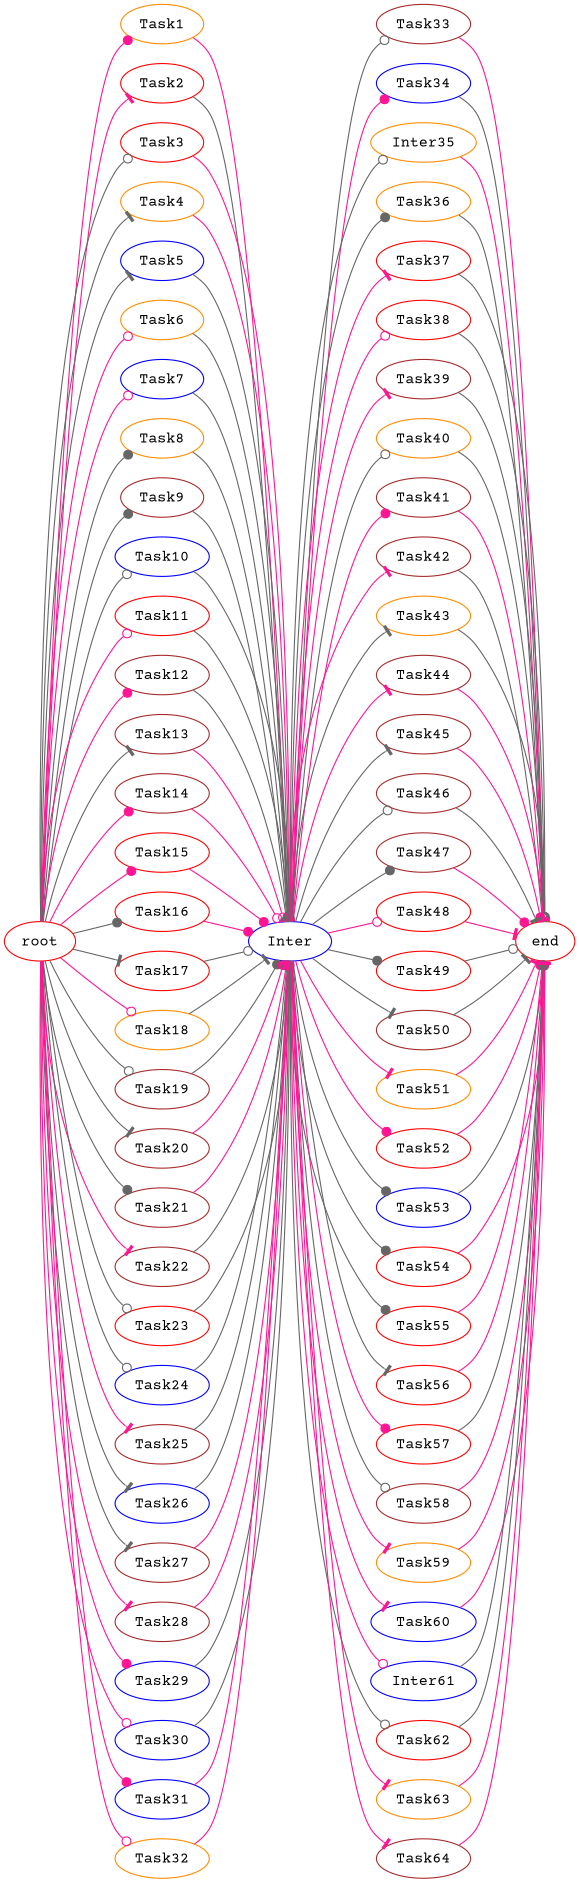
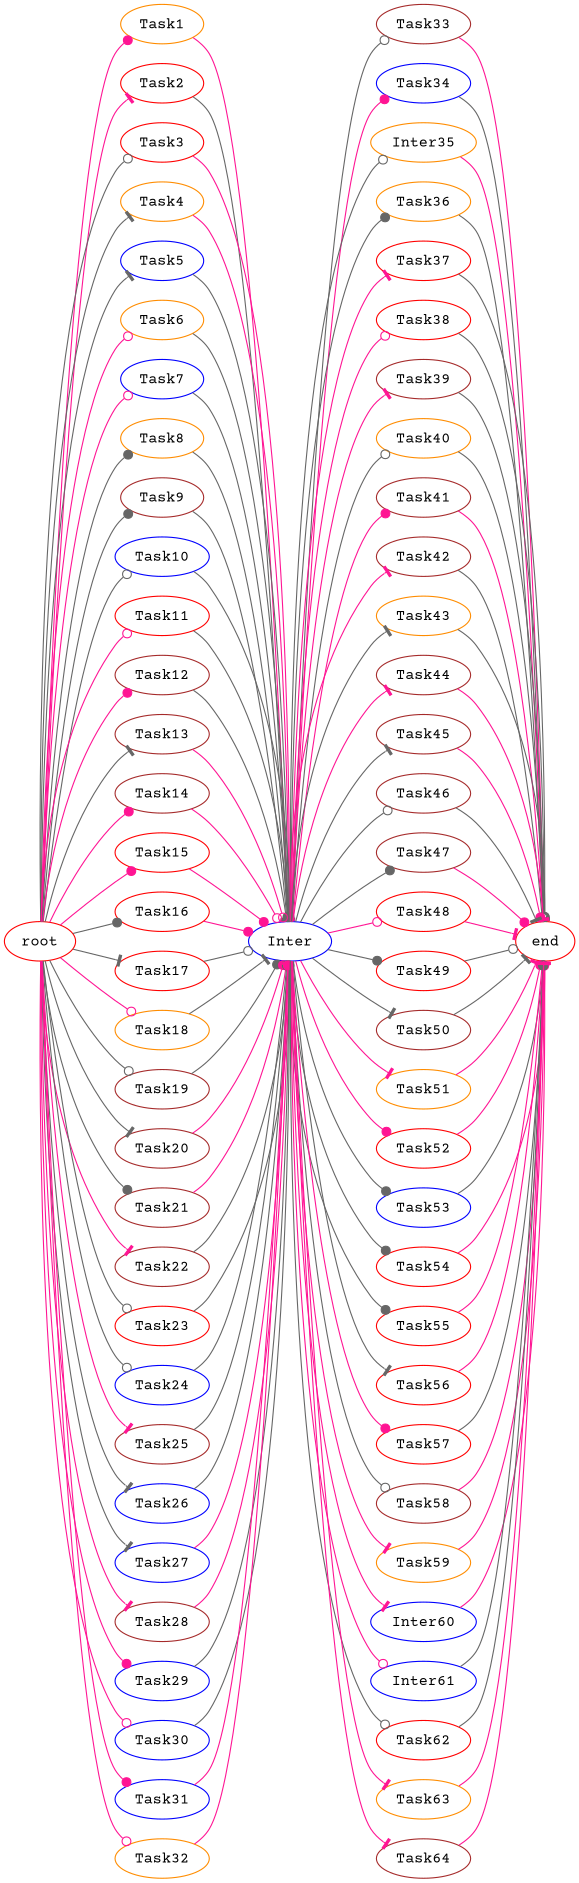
  digraph {
    fontname="Courier Prime"
    rankdir=LR
    node [color=brown fontname="Courier Prime"]
    edge [arrowhead=tee color=gray40 fontname="Courier Prime"]
    root [color=red]
    Task1 [color=darkorange]
    Task2 [color=red]
    Task3 [color=red]
    Task4 [color=darkorange]
    Task5 [color=blue]
    Task6 [color=darkorange]
    Task7 [color=blue]
    Task8 [color=darkorange]
    Task9
    Task10 [color=blue]
    Task11 [color=red]
    Task12
    Task13
    Task14
    Task15 [color=red]
    Task16 [color=red]
    Task17 [color=red]
    Task18 [color=darkorange]
    Task19
    Task20
    Task21
    Task22
    Task23 [color=red]
    Task24 [color=blue]
    Task25
    Task26 [color=blue]
-   Task27
+   Task27 [color=blue]
    Task28
    Task29 [color=blue]
    Task30 [color=blue]
    Task31 [color=blue]
    Task32 [color=darkorange]
    Inter [color=blue]
    end [color=red]
    Task33
    Task34 [color=blue]
    n38 [color=darkorange label=Inter35]
    Task36 [color=darkorange]
    Task37 [color=red]
    Task38 [color=red]
    Task39
    Task40 [color=darkorange]
    Task41
    Task42
    Task43 [color=darkorange]
    Task44
    Task45
    Task46
    Task47
    Task48 [color=red]
    Task49 [color=red]
    Task50
    Task51 [color=darkorange]
    Task52 [color=red]
    Task53 [color=blue]
    Task54 [color=red]
    Task55 [color=red]
    Task56 [color=red]
    Task57 [color=red]
    Task58
    Task59 [color=darkorange]
-   Task60 [color=blue]
+   Task60 [color=blue label=Inter60]
    n64 [color=blue label=Inter61]
    Task62 [color=red]
    Task63 [color=darkorange]
    Task64
    root -> Task1 [arrowhead=dot color=deeppink]
    root -> Task2 [color=deeppink]
    root -> Task3 [arrowhead=odot]
    root -> Task4
    root -> Task5
    root -> Task6 [arrowhead=odot color=deeppink]
    root -> Task7 [arrowhead=odot color=deeppink]
    root -> Task8 [arrowhead=dot]
    root -> Task9 [arrowhead=dot]
    root -> Task10 [arrowhead=odot]
    root -> Task11 [arrowhead=odot color=deeppink]
    root -> Task12 [arrowhead=dot color=deeppink]
    root -> Task13
    root -> Task14 [arrowhead=dot color=deeppink]
    root -> Task15 [arrowhead=dot color=deeppink]
    root -> Task16 [arrowhead=dot]
    root -> Task17
    root -> Task18 [arrowhead=odot color=deeppink]
    root -> Task19 [arrowhead=odot]
    root -> Task20
    root -> Task21 [arrowhead=dot]
    root -> Task22 [color=deeppink]
    root -> Task23 [arrowhead=odot]
    root -> Task24 [arrowhead=odot]
    root -> Task25 [color=deeppink]
    root -> Task26
    root -> Task27
    root -> Task28 [color=deeppink]
    root -> Task29 [arrowhead=dot color=deeppink]
    root -> Task30 [arrowhead=odot color=deeppink]
    root -> Task31 [arrowhead=dot color=deeppink]
    root -> Task32 [arrowhead=odot color=deeppink]
    Task1 -> Inter [arrowhead=dot color=deeppink]
    Task2 -> Inter [arrowhead=dot]
    Task3 -> Inter [color=deeppink]
    Task4 -> Inter [arrowhead=odot color=deeppink]
    Task5 -> Inter [arrowhead=dot]
    Task6 -> Inter [arrowhead=dot]
    Task7 -> Inter
    Task8 -> Inter [arrowhead=odot]
    Task9 -> Inter
    Task10 -> Inter [arrowhead=odot]
    Task11 -> Inter
    Task12 -> Inter
    Task13 -> Inter [arrowhead=odot color=deeppink]
    Task14 -> Inter [arrowhead=odot color=deeppink]
    Task15 -> Inter [arrowhead=dot color=deeppink]
    Task16 -> Inter [arrowhead=dot color=deeppink]
    Task17 -> Inter [arrowhead=odot]
    Task18 -> Inter
    Task19 -> Inter [arrowhead=dot]
    Task20 -> Inter [arrowhead=dot color=deeppink]
    Task21 -> Inter [arrowhead=dot color=deeppink]
    Task22 -> Inter [arrowhead=odot]
    Task23 -> Inter [arrowhead=dot]
    Task24 -> Inter [arrowhead=dot]
    Task25 -> Inter [arrowhead=dot]
    Task26 -> Inter
    Task27 -> Inter [arrowhead=dot color=deeppink]
    Task28 -> Inter [arrowhead=dot color=deeppink]
    Task29 -> Inter [arrowhead=odot]
    Task30 -> Inter [arrowhead=odot]
    Task31 -> Inter [arrowhead=dot color=deeppink]
    Task32 -> Inter [color=deeppink]
    Inter -> Task33 [arrowhead=odot]
    Inter -> Task34 [arrowhead=dot color=deeppink]
    Inter -> n38 [arrowhead=odot]
    Inter -> Task36 [arrowhead=dot]
    Inter -> Task37 [color=deeppink]
    Inter -> Task38 [arrowhead=odot color=deeppink]
    Inter -> Task39 [color=deeppink]
    Inter -> Task40 [arrowhead=odot]
    Inter -> Task41 [arrowhead=dot color=deeppink]
    Inter -> Task42 [color=deeppink]
    Inter -> Task43
    Inter -> Task44 [color=deeppink]
    Inter -> Task45
    Inter -> Task46 [arrowhead=odot]
    Inter -> Task47 [arrowhead=dot]
    Inter -> Task48 [arrowhead=odot color=deeppink]
    Inter -> Task49 [arrowhead=dot]
    Inter -> Task50
    Inter -> Task51 [color=deeppink]
    Inter -> Task52 [arrowhead=dot color=deeppink]
    Inter -> Task53 [arrowhead=dot]
    Inter -> Task54 [arrowhead=dot]
    Inter -> Task55 [arrowhead=dot]
    Inter -> Task56
    Inter -> Task57 [arrowhead=dot color=deeppink]
    Inter -> Task58 [arrowhead=odot]
    Inter -> Task59 [color=deeppink]
    Inter -> Task60 [color=deeppink]
    Inter -> n64 [arrowhead=odot color=deeppink]
    Inter -> Task62 [arrowhead=odot]
    Inter -> Task63 [color=deeppink]
    Inter -> Task64 [color=deeppink]
    Task33 -> end [color=deeppink]
    Task34 -> end [arrowhead=odot]
    n38 -> end [color=deeppink]
    Task36 -> end [arrowhead=odot]
    Task37 -> end [arrowhead=odot]
    Task38 -> end [arrowhead=odot]
    Task39 -> end
    Task40 -> end [arrowhead=odot]
    Task41 -> end [color=deeppink]
    Task42 -> end [arrowhead=odot]
    Task43 -> end [arrowhead=odot]
    Task44 -> end [color=deeppink]
    Task45 -> end [arrowhead=dot color=deeppink]
    Task46 -> end
    Task47 -> end [arrowhead=dot color=deeppink]
    Task48 -> end [color=deeppink]
    Task49 -> end [arrowhead=odot]
    Task50 -> end
    Task51 -> end [color=deeppink]
    Task52 -> end [arrowhead=dot color=deeppink]
    Task53 -> end [arrowhead=odot]
    Task54 -> end [color=deeppink]
    Task55 -> end [color=deeppink]
    Task56 -> end [arrowhead=dot color=deeppink]
    Task57 -> end [arrowhead=odot]
    Task58 -> end [color=deeppink]
    Task59 -> end [arrowhead=odot color=deeppink]
    Task60 -> end [color=deeppink]
    n64 -> end [arrowhead=odot]
    Task62 -> end [arrowhead=dot]
    Task63 -> end [color=deeppink]
    Task64 -> end [color=deeppink]
  }
